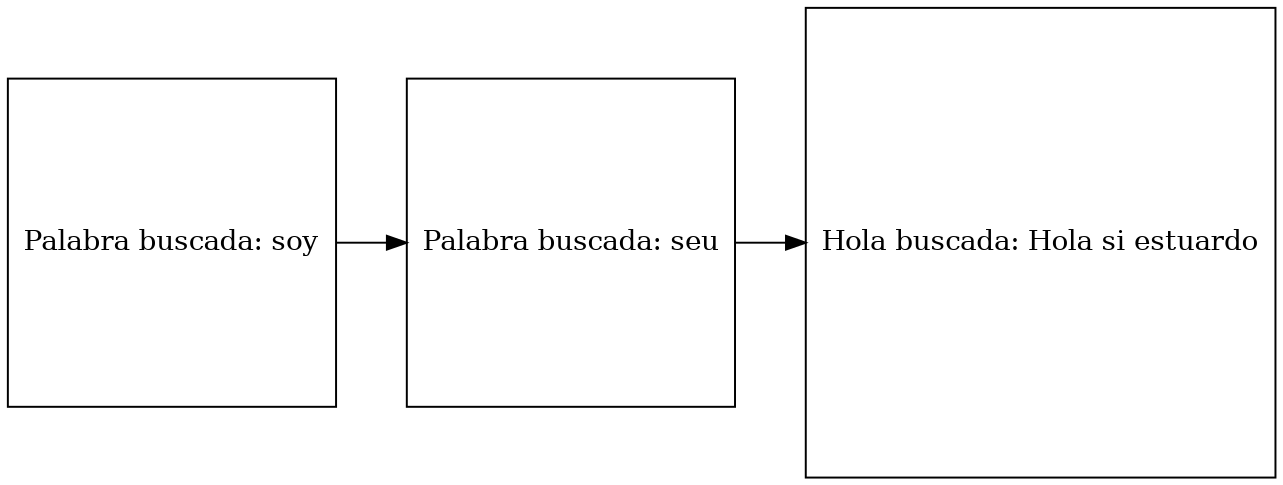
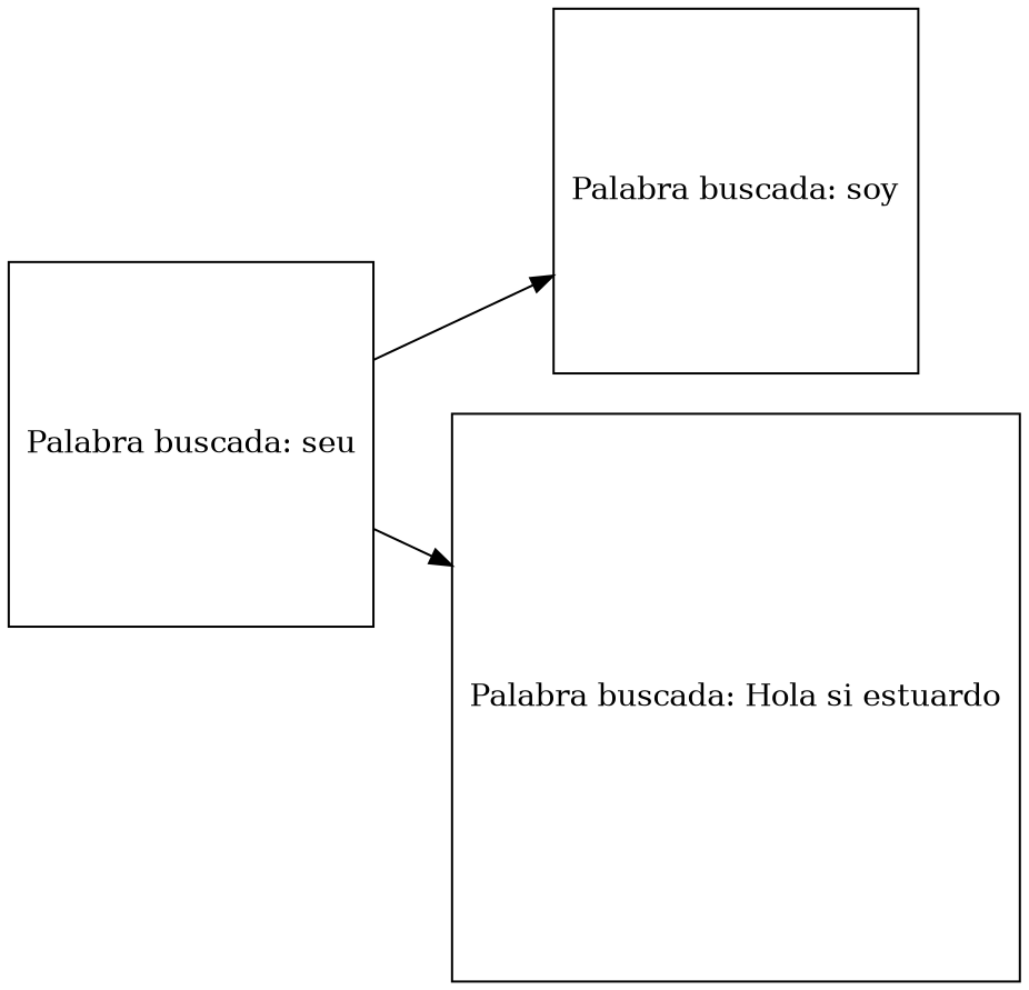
  digraph {
    rankdir=LR
    node [shape=square]
    n1 [label="Palabra buscada: soy"]
    n2 [label="Palabra buscada: seu"]
-   n3 [label="Hola buscada: Hola si estuardo"]
-   n1 -> n2
+   n3 [label="Palabra buscada: Hola si estuardo"]
+   n2 -> n1
    n2 -> n3
  }
